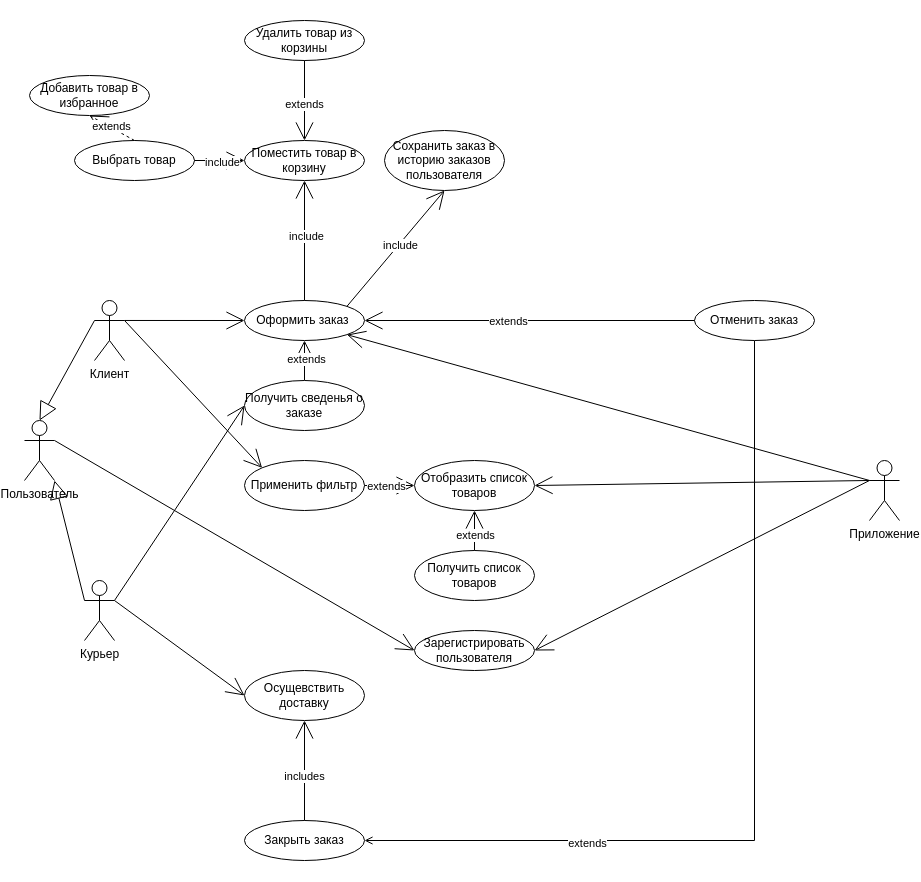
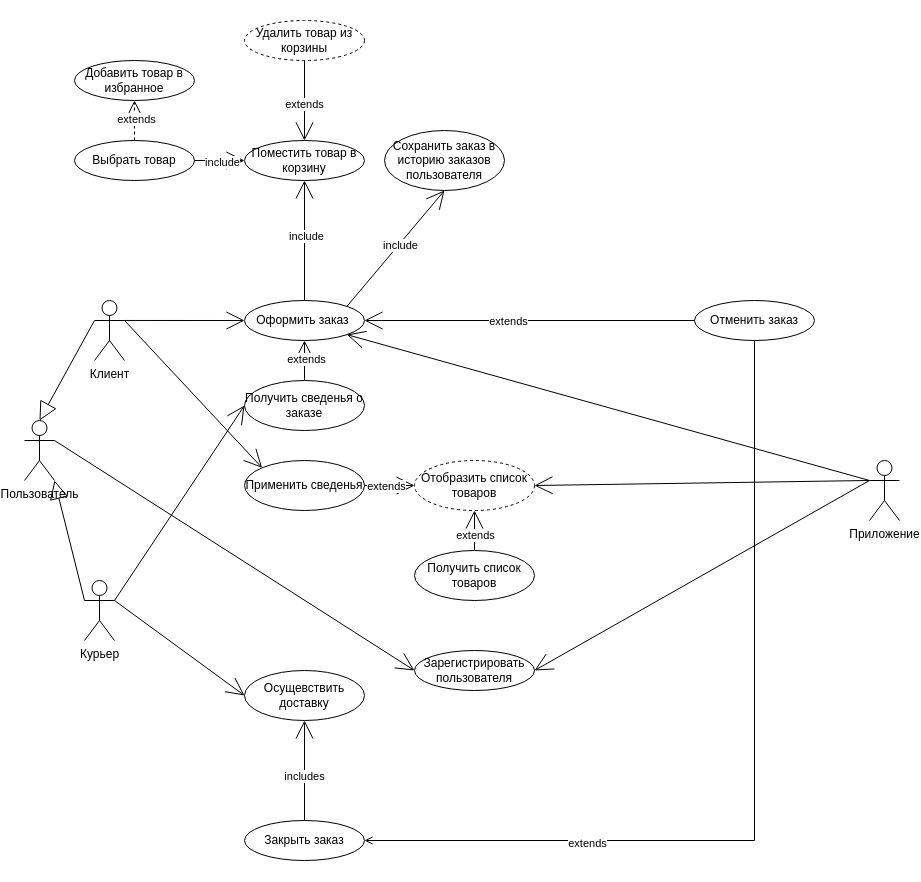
  <mxCell id="0" />
  <mxCell id="1" parent="0" />
  <mxCell id="2" value="Пользователь" style="shape=umlActor;verticalLabelPosition=bottom;verticalAlign=top;html=1;" vertex="1" parent="1"><mxGeometry x="20" y="420" width="30" height="60" as="geometry" /></mxCell>
  <mxCell id="3" value="Клиент" style="shape=umlActor;verticalLabelPosition=bottom;verticalAlign=top;html=1;" vertex="1" parent="1"><mxGeometry x="90" y="300" width="30" height="60" as="geometry" /></mxCell>
  <mxCell id="4" value="Курьер" style="shape=umlActor;verticalLabelPosition=bottom;verticalAlign=top;html=1;" vertex="1" parent="1"><mxGeometry x="80" y="580" width="30" height="60" as="geometry" /></mxCell>
  <mxCell id="5" value="Приложение" style="shape=umlActor;verticalLabelPosition=bottom;verticalAlign=top;html=1;" vertex="1" parent="1"><mxGeometry x="865" y="460" width="30" height="60" as="geometry" /></mxCell>
  <mxCell id="6" value="Поместить товар в корзину" style="ellipse;whiteSpace=wrap;html=1;" vertex="1" parent="1"><mxGeometry x="240" y="140" width="120" height="40" as="geometry" /></mxCell>
  <mxCell id="7" value="Выбрать товар" style="ellipse;whiteSpace=wrap;html=1;" vertex="1" parent="1"><mxGeometry x="70" y="140" width="120" height="40" as="geometry" /></mxCell>
  <mxCell id="8" value="Оформить заказ&amp;nbsp;" style="ellipse;whiteSpace=wrap;html=1;" vertex="1" parent="1"><mxGeometry x="240" y="300" width="120" height="40" as="geometry" /></mxCell>
  <mxCell id="9" value="" style="endArrow=open;endSize=16;endFill=0;html=1;rounded=0;exitX=1;exitY=0.333;exitDx=0;exitDy=0;exitPerimeter=0;entryX=0;entryY=0.5;entryDx=0;entryDy=0;" edge="1" parent="1" source="3" target="8"><mxGeometry width="160" relative="1" as="geometry"><mxPoint x="270" y="440" as="sourcePoint" /><mxPoint x="560" y="320" as="targetPoint" /></mxGeometry></mxCell>
  <mxCell id="10" value="" style="endArrow=open;endSize=16;endFill=0;html=1;rounded=0;exitX=1;exitY=0.5;exitDx=0;exitDy=0;entryX=0;entryY=0.5;entryDx=0;entryDy=0;" edge="1" parent="1" source="7" target="6"><mxGeometry width="160" relative="1" as="geometry"><mxPoint x="450" y="410" as="sourcePoint" /><mxPoint x="230" y="150" as="targetPoint" /></mxGeometry></mxCell>
  <mxCell id="11" value="include" style="edgeLabel;html=1;align=center;verticalAlign=middle;resizable=0;points=[];" vertex="1" connectable="0" parent="10"><mxGeometry x="0.075" y="-1" relative="1" as="geometry"><mxPoint as="offset" /></mxGeometry></mxCell>
  <mxCell id="12" value="" style="endArrow=open;endSize=16;endFill=0;html=1;rounded=0;entryX=0.5;entryY=1;entryDx=0;entryDy=0;exitX=0.5;exitY=0;exitDx=0;exitDy=0;" edge="1" parent="1" source="8" target="6"><mxGeometry width="160" relative="1" as="geometry"><mxPoint x="430" y="310" as="sourcePoint" /><mxPoint x="430" y="190" as="targetPoint" /></mxGeometry></mxCell>
  <mxCell id="13" value="include" style="edgeLabel;html=1;align=center;verticalAlign=middle;resizable=0;points=[];" vertex="1" connectable="0" parent="12"><mxGeometry x="0.075" y="-1" relative="1" as="geometry"><mxPoint as="offset" /></mxGeometry></mxCell>
- <mxCell id="14" value="Удалить товар из корзины" style="ellipse;whiteSpace=wrap;html=1;" vertex="1" parent="1"><mxGeometry x="240" y="20" width="120" height="40" as="geometry" /></mxCell>
+ <mxCell id="14" value="Удалить товар из корзины" style="ellipse;whiteSpace=wrap;html=1;dashed=1;" vertex="1" parent="1"><mxGeometry x="240" y="20" width="120" height="40" as="geometry" /></mxCell>
  <mxCell id="15" value="" style="endArrow=open;endSize=16;endFill=0;html=1;rounded=0;entryX=0.5;entryY=0;entryDx=0;entryDy=0;exitX=0.5;exitY=1;exitDx=0;exitDy=0;" edge="1" parent="1" source="14" target="6"><mxGeometry width="160" relative="1" as="geometry"><mxPoint x="420" y="130" as="sourcePoint" /><mxPoint x="410" y="361" as="targetPoint" /></mxGeometry></mxCell>
  <mxCell id="16" value="extends" style="edgeLabel;html=1;align=center;verticalAlign=middle;resizable=0;points=[];" vertex="1" connectable="0" parent="15"><mxGeometry x="0.075" y="-1" relative="1" as="geometry"><mxPoint as="offset" /></mxGeometry></mxCell>
- <mxCell id="17" value="Применить фильтр" style="ellipse;whiteSpace=wrap;html=1;" vertex="1" parent="1"><mxGeometry x="240" y="460" width="120" height="50" as="geometry" /></mxCell>
+ <mxCell id="17" value="Применить сведенья" style="ellipse;whiteSpace=wrap;html=1;" vertex="1" parent="1"><mxGeometry x="240" y="460" width="120" height="50" as="geometry" /></mxCell>
  <mxCell id="18" value="Сохранить заказ в историю заказов&lt;br&gt;пользователя" style="ellipse;whiteSpace=wrap;html=1;" vertex="1" parent="1"><mxGeometry x="380" y="130" width="120" height="60" as="geometry" /></mxCell>
  <mxCell id="19" value="" style="endArrow=open;endSize=16;endFill=0;html=1;rounded=0;entryX=0.5;entryY=1;entryDx=0;entryDy=0;exitX=1;exitY=0;exitDx=0;exitDy=0;" edge="1" parent="1" source="8" target="18"><mxGeometry width="160" relative="1" as="geometry"><mxPoint x="620" y="300" as="sourcePoint" /><mxPoint x="619.66" y="240" as="targetPoint" /></mxGeometry></mxCell>
  <mxCell id="20" value="include" style="edgeLabel;html=1;align=center;verticalAlign=middle;resizable=0;points=[];" vertex="1" connectable="0" parent="19"><mxGeometry x="0.075" y="-1" relative="1" as="geometry"><mxPoint as="offset" /></mxGeometry></mxCell>
- <mxCell id="21" value="Добавить товар в избранное" style="ellipse;whiteSpace=wrap;html=1;" vertex="1" parent="1"><mxGeometry x="25" y="75" width="120" height="40" as="geometry" /></mxCell>
+ <mxCell id="21" value="Добавить товар в избранное" style="ellipse;whiteSpace=wrap;html=1;" vertex="1" parent="1"><mxGeometry x="70" y="60" width="120" height="40" as="geometry" /></mxCell>
  <mxCell id="22" value="" style="endArrow=open;endSize=16;endFill=0;html=1;rounded=0;entryX=0.5;entryY=1;entryDx=0;entryDy=0;exitX=0.5;exitY=0;exitDx=0;exitDy=0;dashed=1;" edge="1" parent="1" source="7" target="21"><mxGeometry width="160" relative="1" as="geometry"><mxPoint x="570" y="330" as="sourcePoint" /><mxPoint x="490" y="330" as="targetPoint" /></mxGeometry></mxCell>
  <mxCell id="23" value="extends" style="edgeLabel;html=1;align=center;verticalAlign=middle;resizable=0;points=[];" vertex="1" connectable="0" parent="22"><mxGeometry x="0.075" y="-1" relative="1" as="geometry"><mxPoint as="offset" /></mxGeometry></mxCell>
- <mxCell id="24" value="Отобразить список товаров" style="ellipse;whiteSpace=wrap;html=1;" vertex="1" parent="1"><mxGeometry x="410" y="460" width="120" height="50" as="geometry" /></mxCell>
+ <mxCell id="24" value="Отобразить список товаров" style="ellipse;whiteSpace=wrap;html=1;dashed=1;" vertex="1" parent="1"><mxGeometry x="410" y="460" width="120" height="50" as="geometry" /></mxCell>
  <mxCell id="25" value="Получить список товаров" style="ellipse;whiteSpace=wrap;html=1;" vertex="1" parent="1"><mxGeometry x="410" y="550" width="120" height="50" as="geometry" /></mxCell>
  <mxCell id="26" value="" style="endArrow=open;endSize=16;endFill=0;html=1;rounded=0;entryX=1;entryY=0.5;entryDx=0;entryDy=0;exitX=0;exitY=0.333;exitDx=0;exitDy=0;exitPerimeter=0;" edge="1" parent="1" source="5" target="24"><mxGeometry width="160" relative="1" as="geometry"><mxPoint x="730" y="395" as="sourcePoint" /><mxPoint x="970" y="395" as="targetPoint" /></mxGeometry></mxCell>
  <mxCell id="27" value="" style="endArrow=open;endSize=16;endFill=0;html=1;rounded=0;entryX=0;entryY=0.5;entryDx=0;entryDy=0;exitX=1;exitY=0.5;exitDx=0;exitDy=0;" edge="1" parent="1" source="17" target="24"><mxGeometry width="160" relative="1" as="geometry"><mxPoint x="845" y="500" as="sourcePoint" /><mxPoint x="690" y="430" as="targetPoint" /></mxGeometry></mxCell>
  <mxCell id="28" value="extends" style="edgeLabel;html=1;align=center;verticalAlign=middle;resizable=0;points=[];" vertex="1" connectable="0" parent="27"><mxGeometry x="-0.178" relative="1" as="geometry"><mxPoint as="offset" /></mxGeometry></mxCell>
  <mxCell id="29" value="" style="endArrow=open;endSize=16;endFill=0;html=1;rounded=0;entryX=0;entryY=0;entryDx=0;entryDy=0;exitX=1;exitY=0.333;exitDx=0;exitDy=0;exitPerimeter=0;" edge="1" parent="1" source="3" target="17"><mxGeometry width="160" relative="1" as="geometry"><mxPoint x="630" y="500" as="sourcePoint" /><mxPoint x="630" y="455" as="targetPoint" /></mxGeometry></mxCell>
  <mxCell id="30" value="" style="endArrow=open;endSize=16;endFill=0;html=1;rounded=0;entryX=0.5;entryY=1;entryDx=0;entryDy=0;exitX=0.5;exitY=0;exitDx=0;exitDy=0;" edge="1" parent="1" source="32" target="8"><mxGeometry width="160" relative="1" as="geometry"><mxPoint x="730" y="240" as="sourcePoint" /><mxPoint x="620" y="340" as="targetPoint" /></mxGeometry></mxCell>
  <mxCell id="31" value="extends" style="edgeLabel;html=1;align=center;verticalAlign=middle;resizable=0;points=[];" vertex="1" connectable="0" parent="30"><mxGeometry x="0.075" y="-1" relative="1" as="geometry"><mxPoint as="offset" /></mxGeometry></mxCell>
  <mxCell id="32" value="Получить сведенья о заказе" style="ellipse;whiteSpace=wrap;html=1;" vertex="1" parent="1"><mxGeometry x="240" y="380" width="120" height="50" as="geometry" /></mxCell>
  <mxCell id="33" value="" style="endArrow=open;endSize=16;endFill=0;html=1;rounded=0;exitX=0;exitY=0.333;exitDx=0;exitDy=0;exitPerimeter=0;entryX=1;entryY=1;entryDx=0;entryDy=0;" edge="1" parent="1" source="5" target="8"><mxGeometry width="160" relative="1" as="geometry"><mxPoint x="830" y="460" as="sourcePoint" /><mxPoint x="680" y="380" as="targetPoint" /></mxGeometry></mxCell>
  <mxCell id="34" value="" style="endArrow=open;endSize=16;endFill=0;html=1;rounded=0;entryX=0.5;entryY=1;entryDx=0;entryDy=0;exitX=0.5;exitY=0;exitDx=0;exitDy=0;" edge="1" parent="1" source="25" target="24"><mxGeometry width="160" relative="1" as="geometry"><mxPoint x="630" y="540" as="sourcePoint" /><mxPoint x="630" y="480" as="targetPoint" /></mxGeometry></mxCell>
  <mxCell id="35" value="extends" style="edgeLabel;html=1;align=center;verticalAlign=middle;resizable=0;points=[];" vertex="1" connectable="0" parent="34"><mxGeometry x="-0.178" relative="1" as="geometry"><mxPoint as="offset" /></mxGeometry></mxCell>
- <mxCell id="36" value="Зарегистрировать пользователя" style="ellipse;whiteSpace=wrap;html=1;" vertex="1" parent="1"><mxGeometry x="410" y="630" width="120" height="40" as="geometry" /></mxCell>
+ <mxCell id="36" value="Зарегистрировать пользователя" style="ellipse;whiteSpace=wrap;html=1;" vertex="1" parent="1"><mxGeometry x="410" y="650" width="120" height="40" as="geometry" /></mxCell>
  <mxCell id="37" value="" style="endArrow=open;endSize=16;endFill=0;html=1;rounded=0;entryX=0;entryY=0.5;entryDx=0;entryDy=0;exitX=1;exitY=0.333;exitDx=0;exitDy=0;exitPerimeter=0;" edge="1" parent="1" source="2" target="36"><mxGeometry width="160" relative="1" as="geometry"><mxPoint x="130" y="330" as="sourcePoint" /><mxPoint x="348" y="547" as="targetPoint" /></mxGeometry></mxCell>
  <mxCell id="38" value="" style="endArrow=open;endSize=16;endFill=0;html=1;rounded=0;entryX=1;entryY=0.5;entryDx=0;entryDy=0;exitX=0;exitY=0.333;exitDx=0;exitDy=0;exitPerimeter=0;" edge="1" parent="1" source="5" target="36"><mxGeometry width="160" relative="1" as="geometry"><mxPoint x="480" y="490" as="sourcePoint" /><mxPoint x="410" y="450" as="targetPoint" /></mxGeometry></mxCell>
  <mxCell id="39" value="" style="endArrow=block;endSize=16;endFill=0;html=1;rounded=0;entryX=0.5;entryY=0;entryDx=0;entryDy=0;exitX=0;exitY=0.333;exitDx=0;exitDy=0;exitPerimeter=0;entryPerimeter=0;" edge="1" parent="1" source="3" target="2"><mxGeometry width="160" relative="1" as="geometry"><mxPoint x="130" y="330" as="sourcePoint" /><mxPoint x="370" y="330" as="targetPoint" /></mxGeometry></mxCell>
  <mxCell id="40" value="" style="endArrow=block;endSize=16;endFill=0;html=1;rounded=0;entryX=1;entryY=1;entryDx=0;entryDy=0;exitX=0;exitY=0.333;exitDx=0;exitDy=0;exitPerimeter=0;entryPerimeter=0;" edge="1" parent="1" source="4" target="2"><mxGeometry width="160" relative="1" as="geometry"><mxPoint x="100" y="330" as="sourcePoint" /><mxPoint x="45" y="430" as="targetPoint" /></mxGeometry></mxCell>
  <mxCell id="41" value="" style="endArrow=open;endSize=16;endFill=0;html=1;rounded=0;exitX=1;exitY=0.333;exitDx=0;exitDy=0;exitPerimeter=0;entryX=0;entryY=0.5;entryDx=0;entryDy=0;" edge="1" parent="1" source="4" target="32"><mxGeometry width="160" relative="1" as="geometry"><mxPoint x="830" y="460" as="sourcePoint" /><mxPoint x="630" y="350" as="targetPoint" /></mxGeometry></mxCell>
  <mxCell id="42" value="Осущевствить доставку" style="ellipse;whiteSpace=wrap;html=1;" vertex="1" parent="1"><mxGeometry x="240" y="670" width="120" height="50" as="geometry" /></mxCell>
  <mxCell id="43" value="Закрыть заказ" style="ellipse;whiteSpace=wrap;html=1;" vertex="1" parent="1"><mxGeometry x="240" y="820" width="120" height="40" as="geometry" /></mxCell>
  <mxCell id="44" value="" style="endArrow=open;endSize=16;endFill=0;html=1;rounded=0;entryX=0;entryY=0.5;entryDx=0;entryDy=0;" edge="1" parent="1" target="42"><mxGeometry width="160" relative="1" as="geometry"><mxPoint x="110" y="600" as="sourcePoint" /><mxPoint x="170" y="695" as="targetPoint" /></mxGeometry></mxCell>
  <mxCell id="45" style="edgeStyle=orthogonalEdgeStyle;rounded=0;orthogonalLoop=1;jettySize=auto;html=1;exitX=0.5;exitY=1;exitDx=0;exitDy=0;entryX=1;entryY=0.5;entryDx=0;entryDy=0;endArrow=open;endFill=0;" edge="1" parent="1" source="47" target="43"><mxGeometry relative="1" as="geometry" /></mxCell>
  <mxCell id="46" value="extends" style="edgeLabel;html=1;align=center;verticalAlign=middle;resizable=0;points=[];" vertex="1" connectable="0" parent="45"><mxGeometry x="0.501" y="2" relative="1" as="geometry"><mxPoint as="offset" /></mxGeometry></mxCell>
  <mxCell id="47" value="Отменить заказ" style="ellipse;whiteSpace=wrap;html=1;" vertex="1" parent="1"><mxGeometry x="690" y="300" width="120" height="40" as="geometry" /></mxCell>
  <mxCell id="48" value="" style="endArrow=open;endSize=16;endFill=0;html=1;rounded=0;exitX=0;exitY=0.5;exitDx=0;exitDy=0;entryX=1;entryY=0.5;entryDx=0;entryDy=0;" edge="1" parent="1" source="47" target="8"><mxGeometry width="160" relative="1" as="geometry"><mxPoint x="830" y="490" as="sourcePoint" /><mxPoint x="630" y="350" as="targetPoint" /></mxGeometry></mxCell>
  <mxCell id="49" value="extends" style="edgeLabel;html=1;align=center;verticalAlign=middle;resizable=0;points=[];" vertex="1" connectable="0" parent="48"><mxGeometry x="0.332" y="2" relative="1" as="geometry"><mxPoint x="33" y="-2" as="offset" /></mxGeometry></mxCell>
  <mxCell id="50" value="" style="endArrow=open;endSize=16;endFill=0;html=1;rounded=0;entryX=0.5;entryY=1;entryDx=0;entryDy=0;exitX=0.5;exitY=0;exitDx=0;exitDy=0;" edge="1" parent="1" source="43" target="42"><mxGeometry width="160" relative="1" as="geometry"><mxPoint x="199" y="750" as="sourcePoint" /><mxPoint x="199" y="850" as="targetPoint" /></mxGeometry></mxCell>
  <mxCell id="51" value="includes" style="edgeLabel;html=1;align=center;verticalAlign=middle;resizable=0;points=[];" vertex="1" connectable="0" parent="50"><mxGeometry x="-0.1" y="1" relative="1" as="geometry"><mxPoint as="offset" /></mxGeometry></mxCell>
